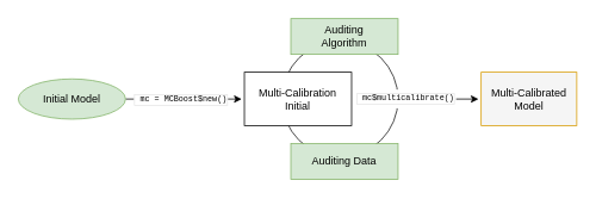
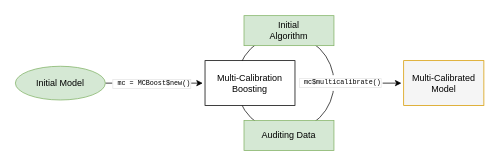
  <mxCell id="0" />
  <mxCell id="1" parent="0" />
  <mxCell id="2" value="" style="ellipse;whiteSpace=wrap;html=1;aspect=fixed;fontFamily=Courier New;strokeColor=#121212;" parent="1" vertex="1"><mxGeometry x="315" y="45" width="130" height="130" as="geometry" /></mxCell>
  <mxCell id="3" value="" style="rounded=0;whiteSpace=wrap;html=1;fontFamily=Courier New;strokeColor=#FFFFFF;" parent="1" vertex="1"><mxGeometry x="426" y="100" width="85" height="20" as="geometry" /></mxCell>
  <mxCell id="4" value="" style="endArrow=classic;html=1;exitX=1;exitY=0.5;exitDx=0;exitDy=0;" parent="1" source="7" edge="1"><mxGeometry relative="1" as="geometry"><mxPoint x="160" y="110" as="sourcePoint" /><mxPoint x="270" y="110" as="targetPoint" /></mxGeometry></mxCell>
  <mxCell id="5" value="&amp;nbsp;&lt;font style=&quot;font-size: 9px&quot; face=&quot;Courier New&quot;&gt;mc = MCBoost$new()&lt;/font&gt; " style="edgeLabel;resizable=0;html=1;align=center;verticalAlign=middle;fontFamily=Courier New;fontSize=9;labelBorderColor=#E6E6E6;" parent="4" connectable="0" vertex="1"><mxGeometry relative="1" as="geometry"><mxPoint x="-4" as="offset" /></mxGeometry></mxCell>
  <mxCell id="6" value="Auditing Data" style="rounded=0;whiteSpace=wrap;html=1;fillColor=#d5e8d4;strokeColor=#82b366;fontFamily=Helvetica;" parent="1" vertex="1"><mxGeometry x="325" y="160" width="120" height="40" as="geometry" /></mxCell>
  <mxCell id="7" value="Initial Model" style="ellipse;whiteSpace=wrap;html=1;fillColor=#d5e8d4;strokeColor=#82b366;fontFamily=Helvetica;" parent="1" vertex="1"><mxGeometry x="20" y="87.5" width="120" height="45" as="geometry" /></mxCell>
- <mxCell id="8" value="&lt;div&gt;Multi-Calibration Initial&lt;br&gt;&lt;/div&gt;" style="rounded=0;whiteSpace=wrap;html=1;fontFamily=Helvetica;" parent="1" vertex="1"><mxGeometry x="273" y="80" width="120" height="60" as="geometry" /></mxCell>
- <mxCell id="9" value="&lt;div&gt;Auditing &lt;br&gt;&lt;/div&gt;&lt;div&gt;Algorithm&lt;br&gt;&lt;/div&gt;" style="rounded=0;whiteSpace=wrap;html=1;fillColor=#d5e8d4;strokeColor=#82b366;fontFamily=Helvetica;" parent="1" vertex="1"><mxGeometry x="325" y="20" width="120" height="40" as="geometry" /></mxCell>
+ <mxCell id="8" value="&lt;div&gt;Multi-Calibration Boosting&lt;br&gt;&lt;/div&gt;" style="rounded=0;whiteSpace=wrap;html=1;fontFamily=Helvetica;" parent="1" vertex="1"><mxGeometry x="273" y="80" width="120" height="60" as="geometry" /></mxCell>
+ <mxCell id="9" value="&lt;div&gt;Initial &lt;br&gt;&lt;/div&gt;&lt;div&gt;Algorithm&lt;br&gt;&lt;/div&gt;" style="rounded=0;whiteSpace=wrap;html=1;fillColor=#d5e8d4;strokeColor=#82b366;fontFamily=Helvetica;" parent="1" vertex="1"><mxGeometry x="325" y="20" width="120" height="40" as="geometry" /></mxCell>
  <mxCell id="10" value="&amp;nbsp;mc$multicalibrate()" style="text;html=1;strokeColor=none;fillColor=none;align=center;verticalAlign=middle;whiteSpace=wrap;rounded=0;fontFamily=Courier New;rotation=0;fontSize=9;labelBorderColor=#E6E6E6;" parent="1" vertex="1"><mxGeometry x="395" y="100" width="118" height="20" as="geometry" /></mxCell>
  <mxCell id="11" value="" style="endArrow=classic;html=1;" parent="1" edge="1"><mxGeometry relative="1" as="geometry"><mxPoint x="510" y="110" as="sourcePoint" /><mxPoint x="535" y="110" as="targetPoint" /></mxGeometry></mxCell>
  <mxCell id="12" value="&lt;div&gt;Multi-Calibrated Model&lt;/div&gt;" style="rounded=0;whiteSpace=wrap;html=1;fillColor=#f5f5f5;strokeColor=#d79b00;fontFamily=Helvetica;" parent="1" vertex="1"><mxGeometry x="538" y="80" width="107" height="60" as="geometry" /></mxCell>
